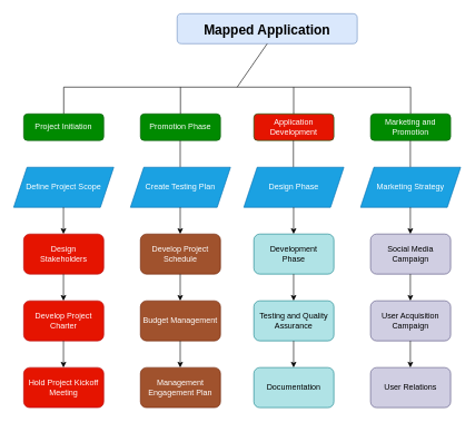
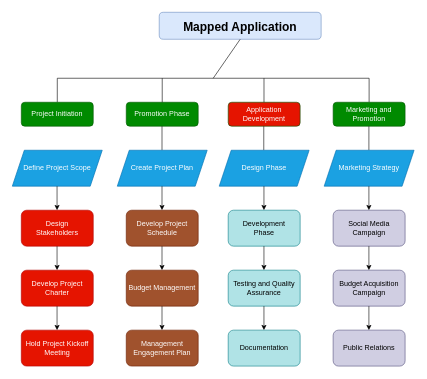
  <mxCell id="0" />
  <mxCell id="1" parent="0" />
  <mxCell id="2" value="&lt;font style=&quot;font-size: 20px;&quot;&gt;&lt;b&gt;Mapped Application&lt;/b&gt;&lt;/font&gt;" style="rounded=1;whiteSpace=wrap;html=1;fillColor=#dae8fc;strokeColor=#6c8ebf;" vertex="1" parent="1"><mxGeometry x="265" y="20" width="270" height="45" as="geometry" /></mxCell>
  <mxCell id="3" value="" style="endArrow=none;html=1;rounded=0;entryX=0.5;entryY=1;entryDx=0;entryDy=0;" edge="1" parent="1" target="2"><mxGeometry width="50" height="50" relative="1" as="geometry"><mxPoint x="355" y="130" as="sourcePoint" /><mxPoint x="395" y="90" as="targetPoint" /></mxGeometry></mxCell>
  <mxCell id="4" value="" style="endArrow=none;html=1;rounded=0;" edge="1" parent="1"><mxGeometry width="50" height="50" relative="1" as="geometry"><mxPoint x="95" y="130" as="sourcePoint" /><mxPoint x="615" y="130" as="targetPoint" /></mxGeometry></mxCell>
  <mxCell id="5" value="" style="endArrow=none;html=1;rounded=0;" edge="1" parent="1"><mxGeometry width="50" height="50" relative="1" as="geometry"><mxPoint x="95" y="170" as="sourcePoint" /><mxPoint x="95" y="130" as="targetPoint" /></mxGeometry></mxCell>
  <mxCell id="6" value="" style="endArrow=none;html=1;rounded=0;" edge="1" parent="1"><mxGeometry width="50" height="50" relative="1" as="geometry"><mxPoint x="615" y="170" as="sourcePoint" /><mxPoint x="615" y="130" as="targetPoint" /></mxGeometry></mxCell>
  <mxCell id="7" value="Project Initiation" style="rounded=1;whiteSpace=wrap;html=1;fillColor=#008a00;strokeColor=#005700;fontColor=#ffffff;" vertex="1" parent="1"><mxGeometry x="35" y="170" width="120" height="40" as="geometry" /></mxCell>
  <mxCell id="8" value="Promotion Phase" style="rounded=1;whiteSpace=wrap;html=1;fillColor=#008a00;strokeColor=#005700;fontColor=#ffffff;" vertex="1" parent="1"><mxGeometry x="210" y="170" width="120" height="40" as="geometry" /></mxCell>
  <mxCell id="9" value="Application Development" style="rounded=1;whiteSpace=wrap;html=1;fillColor=#e51400;strokeColor=#005700;fontColor=#ffffff;" vertex="1" parent="1"><mxGeometry x="380" y="170" width="120" height="40" as="geometry" /></mxCell>
  <mxCell id="10" value="Marketing and Promotion" style="rounded=1;whiteSpace=wrap;html=1;fillColor=#008a00;strokeColor=#005700;fontColor=#ffffff;" vertex="1" parent="1"><mxGeometry x="555" y="170" width="120" height="40" as="geometry" /></mxCell>
  <mxCell id="11" value="" style="endArrow=none;html=1;rounded=0;" edge="1" parent="1"><mxGeometry width="50" height="50" relative="1" as="geometry"><mxPoint x="270" y="170" as="sourcePoint" /><mxPoint x="270" y="130" as="targetPoint" /></mxGeometry></mxCell>
  <mxCell id="12" value="" style="endArrow=none;html=1;rounded=0;" edge="1" parent="1"><mxGeometry width="50" height="50" relative="1" as="geometry"><mxPoint x="439.7" y="170" as="sourcePoint" /><mxPoint x="439.7" y="130" as="targetPoint" /></mxGeometry></mxCell>
  <mxCell id="13" value="" style="endArrow=none;html=1;rounded=0;" edge="1" parent="1"><mxGeometry width="50" height="50" relative="1" as="geometry"><mxPoint x="269.63" y="250" as="sourcePoint" /><mxPoint x="269.63" y="210" as="targetPoint" /></mxGeometry></mxCell>
  <mxCell id="14" value="" style="endArrow=none;html=1;rounded=0;" edge="1" parent="1"><mxGeometry width="50" height="50" relative="1" as="geometry"><mxPoint x="439.33" y="250" as="sourcePoint" /><mxPoint x="439.33" y="210" as="targetPoint" /></mxGeometry></mxCell>
  <mxCell id="15" value="" style="endArrow=none;html=1;rounded=0;" edge="1" parent="1"><mxGeometry width="50" height="50" relative="1" as="geometry"><mxPoint x="614.63" y="250" as="sourcePoint" /><mxPoint x="614.63" y="210" as="targetPoint" /></mxGeometry></mxCell>
  <mxCell id="16" value="Define Project Scope" style="shape=parallelogram;perimeter=parallelogramPerimeter;whiteSpace=wrap;html=1;fixedSize=1;fillColor=#1ba1e2;fontColor=#ffffff;strokeColor=#006EAF;" vertex="1" parent="1"><mxGeometry x="20" y="250" width="150" height="60" as="geometry" /></mxCell>
- <mxCell id="17" value="Create Testing Plan&lt;br&gt;&lt;ul style=&quot;border: 0px solid rgb(217, 217, 227); box-sizing: border-box; --tw-border-spacing-x: 0; --tw-border-spacing-y: 0; --tw-translate-x: 0; --tw-translate-y: 0; --tw-rotate: 0; --tw-skew-x: 0; --tw-skew-y: 0; --tw-scale-x: 1; --tw-scale-y: 1; --tw-pan-x: ; --tw-pan-y: ; --tw-pinch-zoom: ; --tw-scroll-snap-strictness: proximity; --tw-gradient-from-position: ; --tw-gradient-via-position: ; --tw-gradient-to-position: ; --tw-ordinal: ; --tw-slashed-zero: ; --tw-numeric-figure: ; --tw-numeric-spacing: ; --tw-numeric-fraction: ; --tw-ring-inset: ; --tw-ring-offset-width: 0px; --tw-ring-offset-color: #fff; --tw-ring-color: rgba(69,89,164,.5); --tw-ring-offset-shadow: 0 0 transparent; --tw-ring-shadow: 0 0 transparent; --tw-shadow: 0 0 transparent; --tw-shadow-colored: 0 0 transparent; --tw-blur: ; --tw-brightness: ; --tw-contrast: ; --tw-grayscale: ; --tw-hue-rotate: ; --tw-invert: ; --tw-saturate: ; --tw-sepia: ; --tw-drop-shadow: ; --tw-backdrop-blur: ; --tw-backdrop-brightness: ; --tw-backdrop-contrast: ; --tw-backdrop-grayscale: ; --tw-backdrop-hue-rotate: ; --tw-backdrop-invert: ; --tw-backdrop-opacity: ; --tw-backdrop-saturate: ; --tw-backdrop-sepia: ; list-style-position: initial; list-style-image: initial; margin: 0px 0px 0px 1rem; padding: 0px; display: flex; flex-direction: column; color: rgb(209, 213, 219); font-family: Söhne, ui-sans-serif, system-ui, -apple-system, &amp;quot;Segoe UI&amp;quot;, Roboto, Ubuntu, Cantarell, &amp;quot;Noto Sans&amp;quot;, sans-serif, &amp;quot;Helvetica Neue&amp;quot;, Arial, &amp;quot;Apple Color Emoji&amp;quot;, &amp;quot;Segoe UI Emoji&amp;quot;, &amp;quot;Segoe UI Symbol&amp;quot;, &amp;quot;Noto Color Emoji&amp;quot;; font-size: 16px; text-align: left; background-color: rgb(68, 70, 84);&quot;&gt;&lt;/ul&gt;" style="shape=parallelogram;perimeter=parallelogramPerimeter;whiteSpace=wrap;html=1;fixedSize=1;fillColor=#1ba1e2;fontColor=#ffffff;strokeColor=#006EAF;" vertex="1" parent="1"><mxGeometry x="195" y="250" width="150" height="60" as="geometry" /></mxCell>
+ <mxCell id="17" value="Create Project Plan&lt;br&gt;&lt;ul style=&quot;border: 0px solid rgb(217, 217, 227); box-sizing: border-box; --tw-border-spacing-x: 0; --tw-border-spacing-y: 0; --tw-translate-x: 0; --tw-translate-y: 0; --tw-rotate: 0; --tw-skew-x: 0; --tw-skew-y: 0; --tw-scale-x: 1; --tw-scale-y: 1; --tw-pan-x: ; --tw-pan-y: ; --tw-pinch-zoom: ; --tw-scroll-snap-strictness: proximity; --tw-gradient-from-position: ; --tw-gradient-via-position: ; --tw-gradient-to-position: ; --tw-ordinal: ; --tw-slashed-zero: ; --tw-numeric-figure: ; --tw-numeric-spacing: ; --tw-numeric-fraction: ; --tw-ring-inset: ; --tw-ring-offset-width: 0px; --tw-ring-offset-color: #fff; --tw-ring-color: rgba(69,89,164,.5); --tw-ring-offset-shadow: 0 0 transparent; --tw-ring-shadow: 0 0 transparent; --tw-shadow: 0 0 transparent; --tw-shadow-colored: 0 0 transparent; --tw-blur: ; --tw-brightness: ; --tw-contrast: ; --tw-grayscale: ; --tw-hue-rotate: ; --tw-invert: ; --tw-saturate: ; --tw-sepia: ; --tw-drop-shadow: ; --tw-backdrop-blur: ; --tw-backdrop-brightness: ; --tw-backdrop-contrast: ; --tw-backdrop-grayscale: ; --tw-backdrop-hue-rotate: ; --tw-backdrop-invert: ; --tw-backdrop-opacity: ; --tw-backdrop-saturate: ; --tw-backdrop-sepia: ; list-style-position: initial; list-style-image: initial; margin: 0px 0px 0px 1rem; padding: 0px; display: flex; flex-direction: column; color: rgb(209, 213, 219); font-family: Söhne, ui-sans-serif, system-ui, -apple-system, &amp;quot;Segoe UI&amp;quot;, Roboto, Ubuntu, Cantarell, &amp;quot;Noto Sans&amp;quot;, sans-serif, &amp;quot;Helvetica Neue&amp;quot;, Arial, &amp;quot;Apple Color Emoji&amp;quot;, &amp;quot;Segoe UI Emoji&amp;quot;, &amp;quot;Segoe UI Symbol&amp;quot;, &amp;quot;Noto Color Emoji&amp;quot;; font-size: 16px; text-align: left; background-color: rgb(68, 70, 84);&quot;&gt;&lt;/ul&gt;" style="shape=parallelogram;perimeter=parallelogramPerimeter;whiteSpace=wrap;html=1;fixedSize=1;fillColor=#1ba1e2;fontColor=#ffffff;strokeColor=#006EAF;" vertex="1" parent="1"><mxGeometry x="195" y="250" width="150" height="60" as="geometry" /></mxCell>
  <mxCell id="18" value="Design Phase" style="shape=parallelogram;perimeter=parallelogramPerimeter;whiteSpace=wrap;html=1;fixedSize=1;fillColor=#1ba1e2;fontColor=#ffffff;strokeColor=#006EAF;" vertex="1" parent="1"><mxGeometry x="365" y="250" width="150" height="60" as="geometry" /></mxCell>
  <mxCell id="19" value=" Marketing Strategy" style="shape=parallelogram;perimeter=parallelogramPerimeter;whiteSpace=wrap;html=1;fixedSize=1;fillColor=#1ba1e2;fontColor=#ffffff;strokeColor=#006EAF;" vertex="1" parent="1"><mxGeometry x="540" y="250" width="150" height="60" as="geometry" /></mxCell>
  <mxCell id="20" value="Design &lt;br&gt;Stakeholders" style="rounded=1;whiteSpace=wrap;html=1;fillColor=#e51400;fontColor=#ffffff;strokeColor=#B20000;" vertex="1" parent="1"><mxGeometry x="35" y="350" width="120" height="60" as="geometry" /></mxCell>
  <mxCell id="21" value="" style="endArrow=classic;html=1;rounded=0;entryX=0.5;entryY=0;entryDx=0;entryDy=0;exitX=0.5;exitY=1;exitDx=0;exitDy=0;" edge="1" parent="1"><mxGeometry width="50" height="50" relative="1" as="geometry"><mxPoint x="94.63" y="310" as="sourcePoint" /><mxPoint x="94.63" y="350" as="targetPoint" /></mxGeometry></mxCell>
  <mxCell id="22" value="" style="endArrow=classic;html=1;rounded=0;entryX=0.5;entryY=0;entryDx=0;entryDy=0;exitX=0.5;exitY=1;exitDx=0;exitDy=0;" edge="1" parent="1"><mxGeometry width="50" height="50" relative="1" as="geometry"><mxPoint x="94.63" y="410" as="sourcePoint" /><mxPoint x="94.63" y="450" as="targetPoint" /></mxGeometry></mxCell>
  <mxCell id="23" value="Develop Project Charter" style="rounded=1;whiteSpace=wrap;html=1;fillColor=#e51400;fontColor=#ffffff;strokeColor=#B20000;" vertex="1" parent="1"><mxGeometry x="35" y="450" width="120" height="60" as="geometry" /></mxCell>
  <mxCell id="24" value="Hold Project Kickoff Meeting" style="rounded=1;whiteSpace=wrap;html=1;fillColor=#e51400;fontColor=#ffffff;strokeColor=#B20000;" vertex="1" parent="1"><mxGeometry x="35" y="550" width="120" height="60" as="geometry" /></mxCell>
  <mxCell id="25" value="" style="endArrow=classic;html=1;rounded=0;entryX=0.5;entryY=0;entryDx=0;entryDy=0;exitX=0.5;exitY=1;exitDx=0;exitDy=0;" edge="1" parent="1"><mxGeometry width="50" height="50" relative="1" as="geometry"><mxPoint x="94.63" y="510" as="sourcePoint" /><mxPoint x="94.63" y="550" as="targetPoint" /></mxGeometry></mxCell>
  <mxCell id="26" value="" style="endArrow=classic;html=1;rounded=0;entryX=0.5;entryY=0;entryDx=0;entryDy=0;exitX=0.5;exitY=1;exitDx=0;exitDy=0;" edge="1" parent="1"><mxGeometry width="50" height="50" relative="1" as="geometry"><mxPoint x="269.63" y="310" as="sourcePoint" /><mxPoint x="269.63" y="350" as="targetPoint" /></mxGeometry></mxCell>
  <mxCell id="27" value="Develop Project Schedule" style="rounded=1;whiteSpace=wrap;html=1;fillColor=#a0522d;fontColor=#ffffff;strokeColor=#6D1F00;" vertex="1" parent="1"><mxGeometry x="210" y="350" width="120" height="60" as="geometry" /></mxCell>
  <mxCell id="28" value="" style="endArrow=classic;html=1;rounded=0;entryX=0.5;entryY=0;entryDx=0;entryDy=0;exitX=0.5;exitY=1;exitDx=0;exitDy=0;" edge="1" parent="1"><mxGeometry width="50" height="50" relative="1" as="geometry"><mxPoint x="269.63" y="410" as="sourcePoint" /><mxPoint x="269.63" y="450" as="targetPoint" /></mxGeometry></mxCell>
  <mxCell id="29" value="Budget Management" style="rounded=1;whiteSpace=wrap;html=1;fillColor=#a0522d;fontColor=#ffffff;strokeColor=#6D1F00;" vertex="1" parent="1"><mxGeometry x="210" y="450" width="120" height="60" as="geometry" /></mxCell>
  <mxCell id="30" value="" style="endArrow=classic;html=1;rounded=0;entryX=0.5;entryY=0;entryDx=0;entryDy=0;exitX=0.5;exitY=1;exitDx=0;exitDy=0;" edge="1" parent="1"><mxGeometry width="50" height="50" relative="1" as="geometry"><mxPoint x="269.63" y="510" as="sourcePoint" /><mxPoint x="269.63" y="550" as="targetPoint" /></mxGeometry></mxCell>
  <mxCell id="31" value="Management Engagement Plan" style="rounded=1;whiteSpace=wrap;html=1;fillColor=#a0522d;fontColor=#ffffff;strokeColor=#6D1F00;" vertex="1" parent="1"><mxGeometry x="210" y="550" width="120" height="60" as="geometry" /></mxCell>
  <mxCell id="32" value="" style="endArrow=classic;html=1;rounded=0;entryX=0.5;entryY=0;entryDx=0;entryDy=0;exitX=0.5;exitY=1;exitDx=0;exitDy=0;" edge="1" parent="1"><mxGeometry width="50" height="50" relative="1" as="geometry"><mxPoint x="439.63" y="310" as="sourcePoint" /><mxPoint x="439.63" y="350" as="targetPoint" /></mxGeometry></mxCell>
  <mxCell id="33" value="Development &lt;br&gt;Phase" style="rounded=1;whiteSpace=wrap;html=1;fillColor=#b0e3e6;strokeColor=#0e8088;" vertex="1" parent="1"><mxGeometry x="380" y="350" width="120" height="60" as="geometry" /></mxCell>
  <mxCell id="34" value="" style="endArrow=classic;html=1;rounded=0;entryX=0.5;entryY=0;entryDx=0;entryDy=0;exitX=0.5;exitY=1;exitDx=0;exitDy=0;" edge="1" parent="1"><mxGeometry width="50" height="50" relative="1" as="geometry"><mxPoint x="439.63" y="410" as="sourcePoint" /><mxPoint x="439.63" y="450" as="targetPoint" /></mxGeometry></mxCell>
  <mxCell id="35" value="Testing and Quality Assurance" style="rounded=1;whiteSpace=wrap;html=1;fillColor=#b0e3e6;strokeColor=#0e8088;" vertex="1" parent="1"><mxGeometry x="380" y="450" width="120" height="60" as="geometry" /></mxCell>
  <mxCell id="36" value="" style="endArrow=classic;html=1;rounded=0;entryX=0.5;entryY=0;entryDx=0;entryDy=0;exitX=0.5;exitY=1;exitDx=0;exitDy=0;" edge="1" parent="1"><mxGeometry width="50" height="50" relative="1" as="geometry"><mxPoint x="439.63" y="510" as="sourcePoint" /><mxPoint x="439.63" y="550" as="targetPoint" /></mxGeometry></mxCell>
  <mxCell id="37" value="Documentation" style="rounded=1;whiteSpace=wrap;html=1;fillColor=#b0e3e6;strokeColor=#0e8088;" vertex="1" parent="1"><mxGeometry x="380" y="550" width="120" height="60" as="geometry" /></mxCell>
  <mxCell id="38" value="" style="endArrow=classic;html=1;rounded=0;entryX=0.5;entryY=0;entryDx=0;entryDy=0;exitX=0.5;exitY=1;exitDx=0;exitDy=0;" edge="1" parent="1"><mxGeometry width="50" height="50" relative="1" as="geometry"><mxPoint x="614.63" y="310" as="sourcePoint" /><mxPoint x="614.63" y="350" as="targetPoint" /></mxGeometry></mxCell>
  <mxCell id="39" value="Social Media Campaign" style="rounded=1;whiteSpace=wrap;html=1;fillColor=#d0cee2;strokeColor=#56517e;" vertex="1" parent="1"><mxGeometry x="555" y="350" width="120" height="60" as="geometry" /></mxCell>
  <mxCell id="40" value="" style="endArrow=classic;html=1;rounded=0;entryX=0.5;entryY=0;entryDx=0;entryDy=0;exitX=0.5;exitY=1;exitDx=0;exitDy=0;" edge="1" parent="1"><mxGeometry width="50" height="50" relative="1" as="geometry"><mxPoint x="614.63" y="410" as="sourcePoint" /><mxPoint x="614.63" y="450" as="targetPoint" /></mxGeometry></mxCell>
- <mxCell id="41" value="User Acquisition Campaign" style="rounded=1;whiteSpace=wrap;html=1;fillColor=#d0cee2;strokeColor=#56517e;" vertex="1" parent="1"><mxGeometry x="555" y="450" width="120" height="60" as="geometry" /></mxCell>
+ <mxCell id="41" value="Budget Acquisition Campaign" style="rounded=1;whiteSpace=wrap;html=1;fillColor=#d0cee2;strokeColor=#56517e;" vertex="1" parent="1"><mxGeometry x="555" y="450" width="120" height="60" as="geometry" /></mxCell>
  <mxCell id="42" value="" style="endArrow=classic;html=1;rounded=0;entryX=0.5;entryY=0;entryDx=0;entryDy=0;exitX=0.5;exitY=1;exitDx=0;exitDy=0;" edge="1" parent="1"><mxGeometry width="50" height="50" relative="1" as="geometry"><mxPoint x="614.63" y="510" as="sourcePoint" /><mxPoint x="614.63" y="550" as="targetPoint" /></mxGeometry></mxCell>
- <mxCell id="43" value=" User Relations" style="rounded=1;whiteSpace=wrap;html=1;fillColor=#d0cee2;strokeColor=#56517e;" vertex="1" parent="1"><mxGeometry x="555" y="550" width="120" height="60" as="geometry" /></mxCell>
+ <mxCell id="43" value=" Public Relations" style="rounded=1;whiteSpace=wrap;html=1;fillColor=#d0cee2;strokeColor=#56517e;" vertex="1" parent="1"><mxGeometry x="555" y="550" width="120" height="60" as="geometry" /></mxCell>
